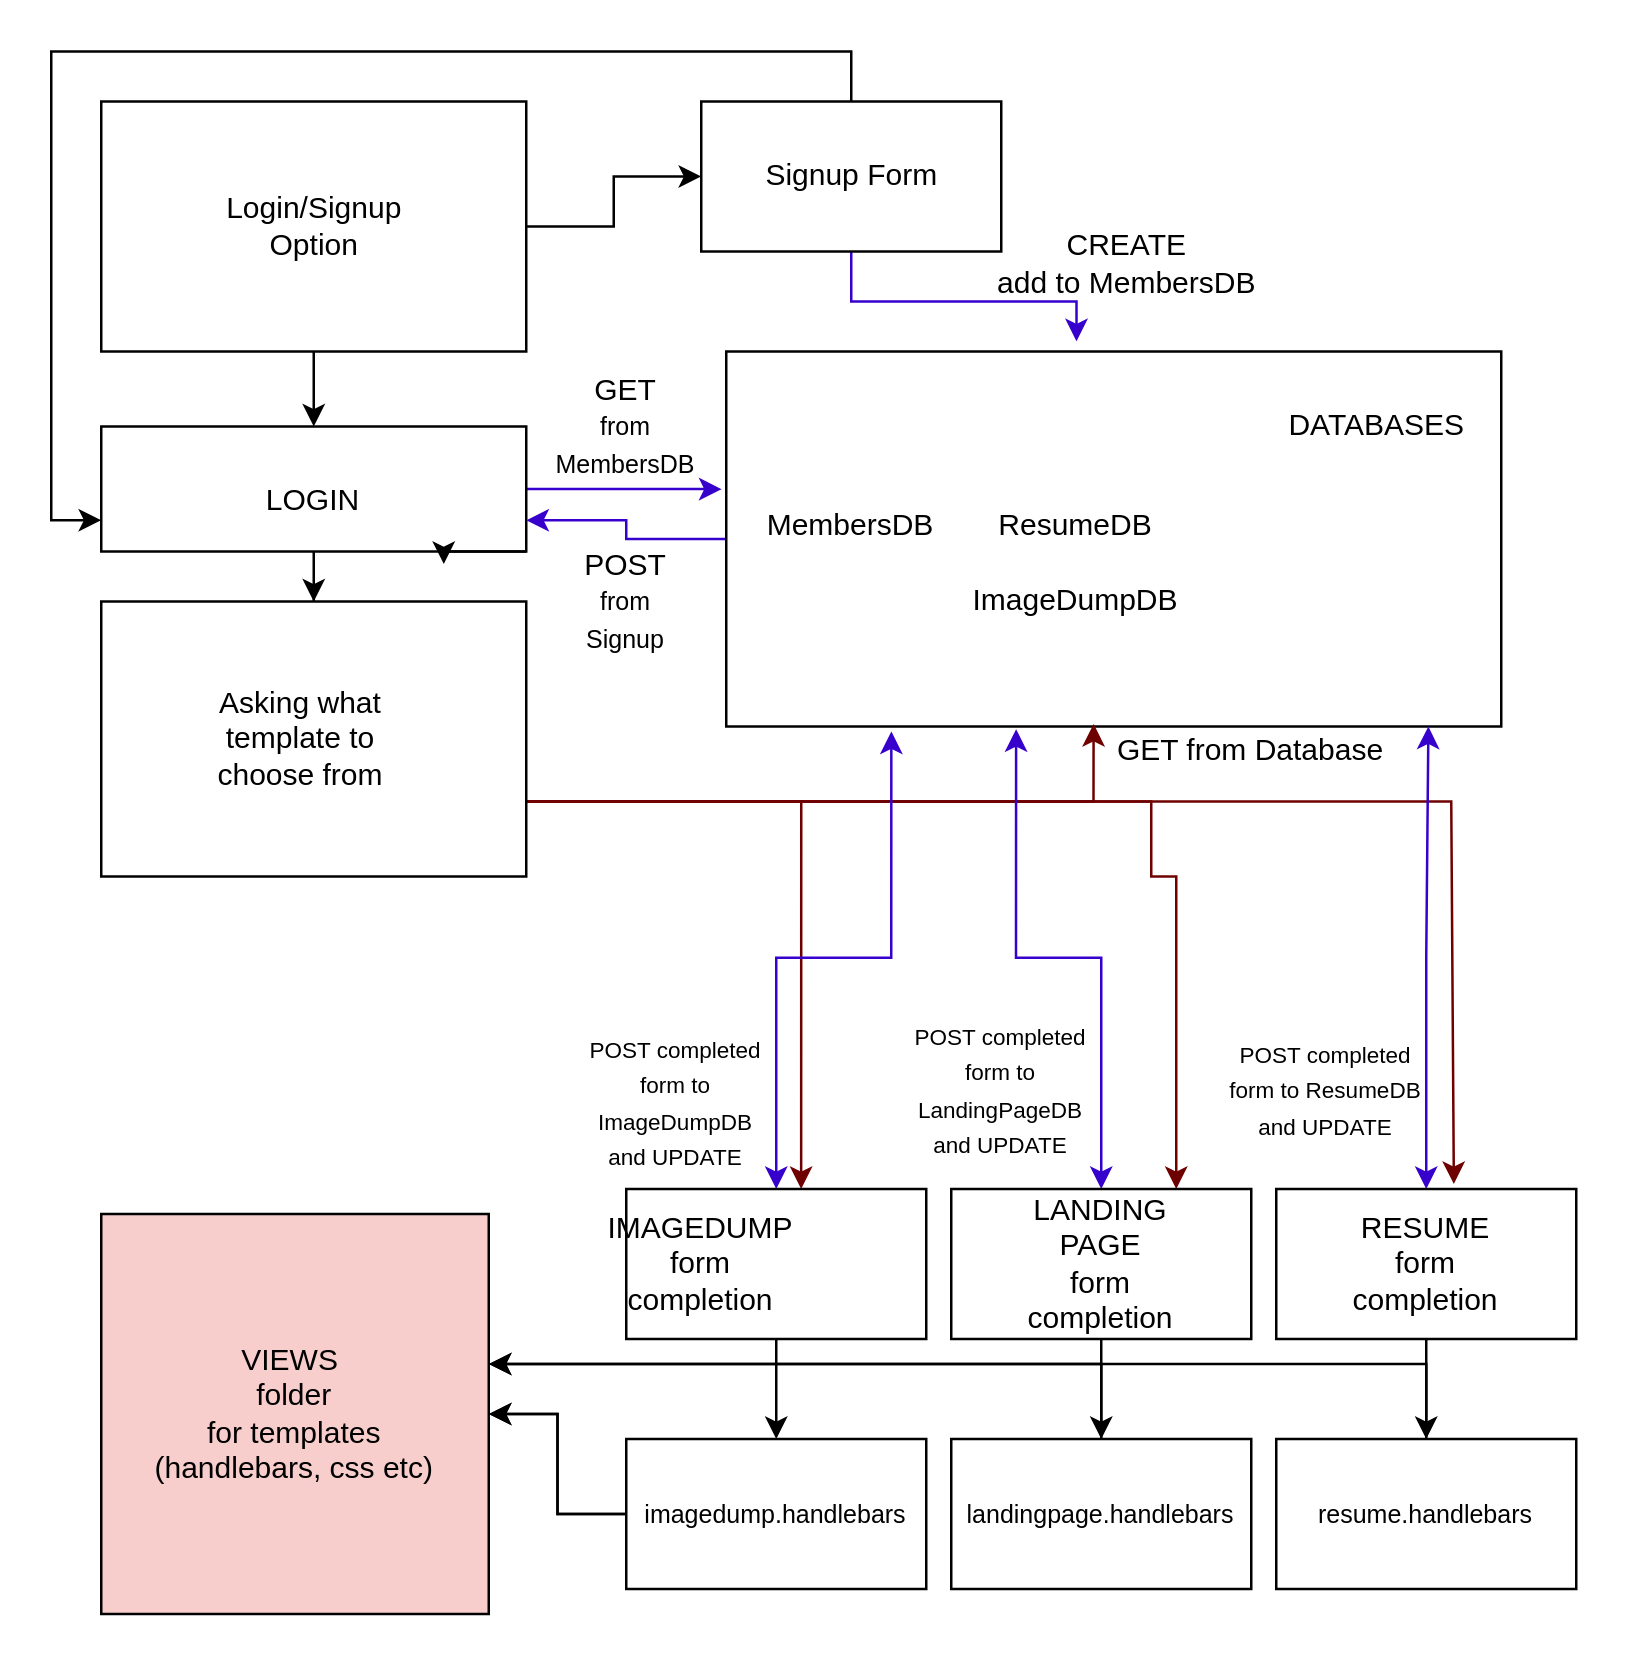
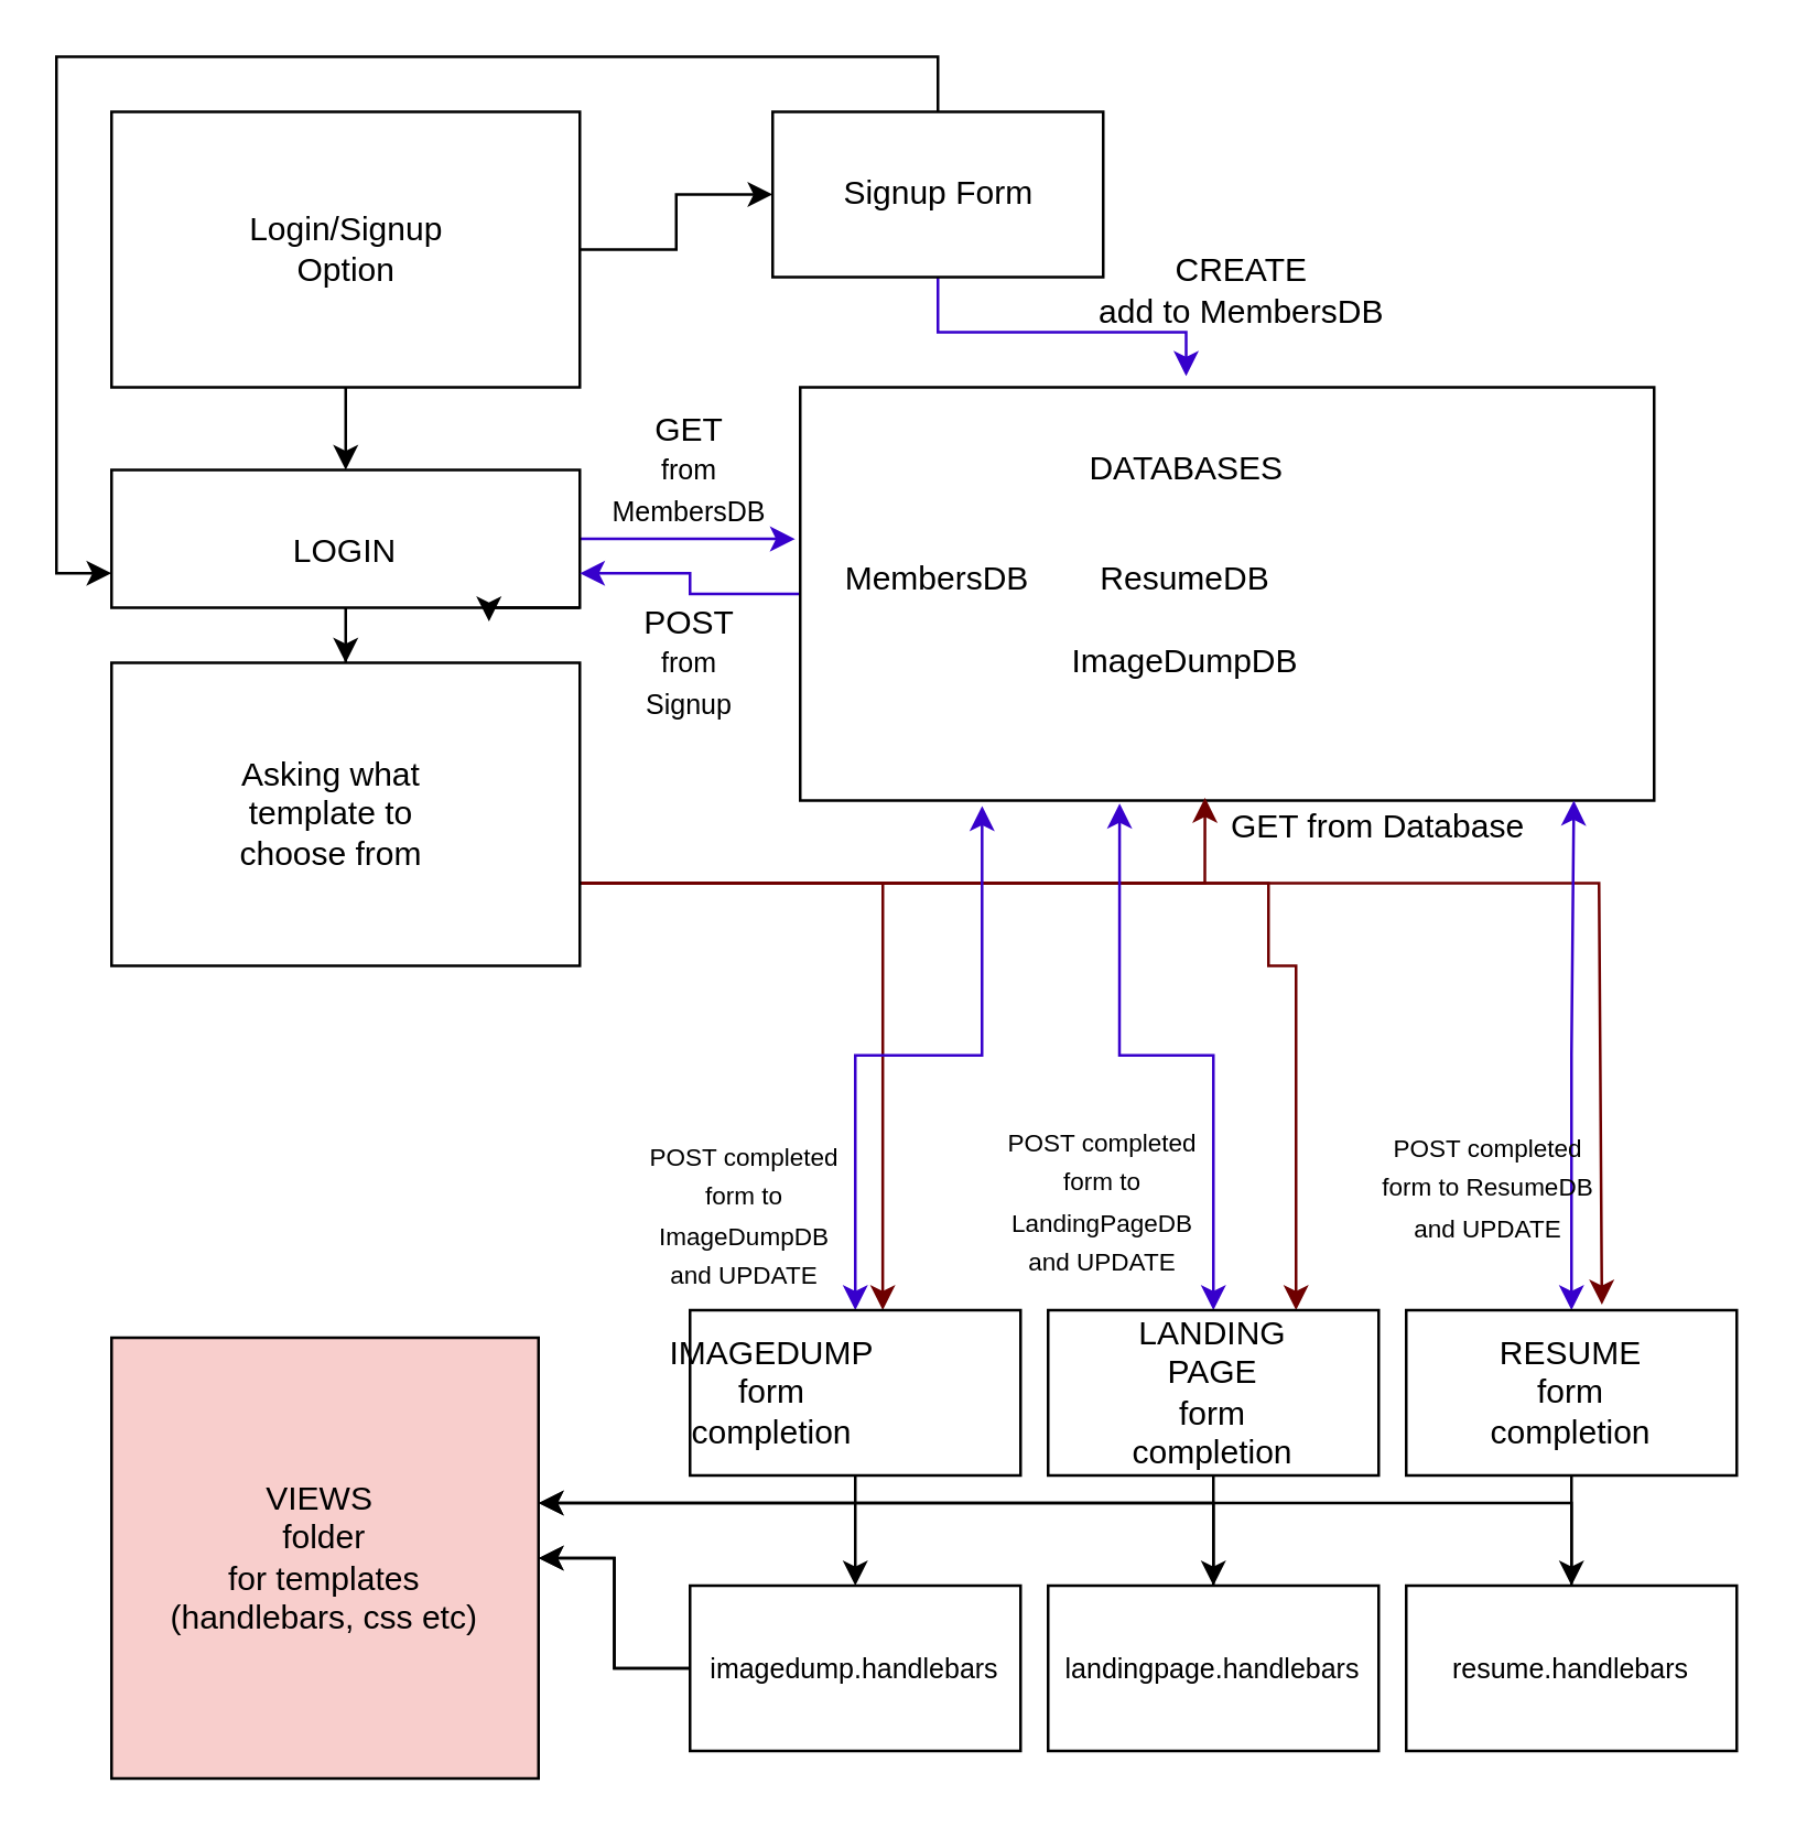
  <mxCell id="0" />
  <mxCell id="1" parent="0" />
  <mxCell id="2" style="edgeStyle=orthogonalEdgeStyle;rounded=0;orthogonalLoop=1;jettySize=auto;html=1;" parent="1" source="4" target="8" edge="1"><mxGeometry relative="1" as="geometry"><mxPoint x="280" y="50" as="targetPoint" /></mxGeometry></mxCell>
  <mxCell id="3" style="edgeStyle=orthogonalEdgeStyle;rounded=0;orthogonalLoop=1;jettySize=auto;html=1;" parent="1" source="4" target="12" edge="1"><mxGeometry relative="1" as="geometry"><mxPoint x="40" y="190" as="targetPoint" /></mxGeometry></mxCell>
  <mxCell id="4" value="" style="rounded=0;whiteSpace=wrap;html=1;" parent="1" vertex="1"><mxGeometry x="40" y="40" width="170" height="100" as="geometry" /></mxCell>
  <mxCell id="5" value="Login/Signup &lt;br&gt;Option" style="text;html=1;resizable=0;autosize=1;align=center;verticalAlign=middle;points=[];fillColor=none;strokeColor=none;rounded=0;" parent="1" vertex="1"><mxGeometry x="80" y="75" width="90" height="30" as="geometry" /></mxCell>
  <mxCell id="6" style="edgeStyle=orthogonalEdgeStyle;rounded=0;orthogonalLoop=1;jettySize=auto;html=1;entryX=0.452;entryY=-0.027;entryDx=0;entryDy=0;entryPerimeter=0;fillColor=#6a00ff;strokeColor=#3700CC;" parent="1" source="8" target="14" edge="1"><mxGeometry relative="1" as="geometry" /></mxCell>
  <mxCell id="7" style="edgeStyle=orthogonalEdgeStyle;rounded=0;orthogonalLoop=1;jettySize=auto;html=1;entryX=0;entryY=0.75;entryDx=0;entryDy=0;" parent="1" source="8" target="12" edge="1"><mxGeometry relative="1" as="geometry"><Array as="points"><mxPoint x="340" y="20" /><mxPoint x="20" y="20" /><mxPoint x="20" y="208" /></Array></mxGeometry></mxCell>
  <mxCell id="8" value="" style="rounded=0;whiteSpace=wrap;html=1;" parent="1" vertex="1"><mxGeometry x="280" y="40" width="120" height="60" as="geometry" /></mxCell>
  <mxCell id="9" value="Signup Form" style="text;html=1;resizable=0;autosize=1;align=center;verticalAlign=middle;points=[];fillColor=none;strokeColor=none;rounded=0;" parent="1" vertex="1"><mxGeometry x="300" y="60" width="80" height="20" as="geometry" /></mxCell>
  <mxCell id="10" style="edgeStyle=orthogonalEdgeStyle;rounded=0;orthogonalLoop=1;jettySize=auto;html=1;entryX=-0.006;entryY=0.367;entryDx=0;entryDy=0;entryPerimeter=0;fillColor=#6a00ff;strokeColor=#3700CC;" parent="1" source="12" target="14" edge="1"><mxGeometry relative="1" as="geometry" /></mxCell>
  <mxCell id="11" style="edgeStyle=orthogonalEdgeStyle;rounded=0;orthogonalLoop=1;jettySize=auto;html=1;entryX=0.5;entryY=0;entryDx=0;entryDy=0;" parent="1" source="12" target="24" edge="1"><mxGeometry relative="1" as="geometry" /></mxCell>
  <mxCell id="12" value="" style="rounded=0;whiteSpace=wrap;html=1;" parent="1" vertex="1"><mxGeometry x="40" y="170" width="170" height="50" as="geometry" /></mxCell>
  <mxCell id="13" style="edgeStyle=orthogonalEdgeStyle;rounded=0;orthogonalLoop=1;jettySize=auto;html=1;exitX=0;exitY=0.5;exitDx=0;exitDy=0;entryX=1;entryY=0.75;entryDx=0;entryDy=0;fillColor=#6a00ff;strokeColor=#3700CC;" parent="1" source="14" target="12" edge="1"><mxGeometry relative="1" as="geometry" /></mxCell>
  <mxCell id="14" value="" style="rounded=0;whiteSpace=wrap;html=1;" parent="1" vertex="1"><mxGeometry x="290" y="140" width="310" height="150" as="geometry" /></mxCell>
- <mxCell id="15" value="DATABASES" style="text;html=1;resizable=0;autosize=1;align=center;verticalAlign=middle;points=[];fillColor=none;strokeColor=none;rounded=0;" parent="1" vertex="1"><mxGeometry x="505" y="160" width="90" height="20" as="geometry" /></mxCell>
+ <mxCell id="15" value="DATABASES" style="text;html=1;resizable=0;autosize=1;align=center;verticalAlign=middle;points=[];fillColor=none;strokeColor=none;rounded=0;" parent="1" vertex="1"><mxGeometry x="385" y="160" width="90" height="20" as="geometry" /></mxCell>
  <mxCell id="16" value="CREATE&lt;br&gt;add to MembersDB" style="text;html=1;resizable=0;autosize=1;align=center;verticalAlign=middle;points=[];fillColor=none;strokeColor=none;rounded=0;" parent="1" vertex="1"><mxGeometry x="390" y="90" width="120" height="30" as="geometry" /></mxCell>
  <mxCell id="17" value="GET&lt;br&gt;&lt;font style=&quot;font-size: 10px&quot;&gt;from MembersDB&lt;/font&gt;" style="text;html=1;strokeColor=none;fillColor=none;align=center;verticalAlign=middle;whiteSpace=wrap;rounded=0;" parent="1" vertex="1"><mxGeometry x="230" y="160" width="40" height="20" as="geometry" /></mxCell>
  <mxCell id="18" value="POST&lt;br&gt;&lt;font style=&quot;font-size: 10px&quot;&gt;from&lt;br&gt;Signup&lt;/font&gt;" style="text;html=1;strokeColor=none;fillColor=none;align=center;verticalAlign=middle;whiteSpace=wrap;rounded=0;" parent="1" vertex="1"><mxGeometry x="230" y="230" width="40" height="20" as="geometry" /></mxCell>
  <mxCell id="19" value="LOGIN" style="text;html=1;strokeColor=none;fillColor=none;align=center;verticalAlign=middle;whiteSpace=wrap;rounded=0;" parent="1" vertex="1"><mxGeometry x="105" y="190" width="40" height="20" as="geometry" /></mxCell>
  <mxCell id="20" style="edgeStyle=orthogonalEdgeStyle;rounded=0;orthogonalLoop=1;jettySize=auto;html=1;entryX=0.592;entryY=-0.033;entryDx=0;entryDy=0;entryPerimeter=0;fillColor=#a20025;strokeColor=#6F0000;" parent="1" source="24" target="37" edge="1"><mxGeometry relative="1" as="geometry"><mxPoint x="580" y="350" as="targetPoint" /><Array as="points"><mxPoint x="580" y="320" /></Array></mxGeometry></mxCell>
  <mxCell id="21" style="edgeStyle=orthogonalEdgeStyle;rounded=0;orthogonalLoop=1;jettySize=auto;html=1;entryX=0.75;entryY=0;entryDx=0;entryDy=0;fillColor=#a20025;strokeColor=#6F0000;" parent="1" source="24" target="34" edge="1"><mxGeometry relative="1" as="geometry"><mxPoint x="440" y="350" as="targetPoint" /><Array as="points"><mxPoint x="460" y="320" /><mxPoint x="460" y="350" /><mxPoint x="470" y="350" /></Array></mxGeometry></mxCell>
  <mxCell id="22" style="edgeStyle=orthogonalEdgeStyle;rounded=0;orthogonalLoop=1;jettySize=auto;html=1;entryX=0.583;entryY=0;entryDx=0;entryDy=0;entryPerimeter=0;fillColor=#a20025;strokeColor=#6F0000;" parent="1" source="24" target="31" edge="1"><mxGeometry relative="1" as="geometry"><mxPoint x="320" y="350" as="targetPoint" /><Array as="points"><mxPoint x="320" y="320" /></Array></mxGeometry></mxCell>
  <mxCell id="23" style="edgeStyle=orthogonalEdgeStyle;rounded=0;orthogonalLoop=1;jettySize=auto;html=1;entryX=0.474;entryY=0.993;entryDx=0;entryDy=0;entryPerimeter=0;fillColor=#a20025;strokeColor=#6F0000;" parent="1" source="24" target="14" edge="1"><mxGeometry relative="1" as="geometry"><mxPoint x="450" y="320" as="targetPoint" /><Array as="points"><mxPoint x="437" y="320" /></Array></mxGeometry></mxCell>
  <mxCell id="24" value="" style="rounded=0;whiteSpace=wrap;html=1;" parent="1" vertex="1"><mxGeometry x="40" y="240" width="170" height="110" as="geometry" /></mxCell>
  <mxCell id="25" value="Asking what template to choose from" style="text;html=1;strokeColor=none;fillColor=none;align=center;verticalAlign=middle;whiteSpace=wrap;rounded=0;" parent="1" vertex="1"><mxGeometry x="70" y="270" width="100" height="50" as="geometry" /></mxCell>
  <mxCell id="26" value="MembersDB" style="text;html=1;strokeColor=none;fillColor=none;align=center;verticalAlign=middle;whiteSpace=wrap;rounded=0;" parent="1" vertex="1"><mxGeometry x="320" y="200" width="40" height="20" as="geometry" /></mxCell>
  <mxCell id="27" value="ResumeDB" style="text;html=1;strokeColor=none;fillColor=none;align=center;verticalAlign=middle;whiteSpace=wrap;rounded=0;" parent="1" vertex="1"><mxGeometry x="410" y="200" width="40" height="20" as="geometry" /></mxCell>
  <mxCell id="28" value="ImageDumpDB" style="text;html=1;strokeColor=none;fillColor=none;align=center;verticalAlign=middle;whiteSpace=wrap;rounded=0;" parent="1" vertex="1"><mxGeometry x="410" y="230" width="40" height="20" as="geometry" /></mxCell>
  <mxCell id="29" style="edgeStyle=orthogonalEdgeStyle;rounded=0;orthogonalLoop=1;jettySize=auto;html=1;" parent="1" source="31" target="44" edge="1"><mxGeometry relative="1" as="geometry" /></mxCell>
  <mxCell id="30" style="edgeStyle=orthogonalEdgeStyle;rounded=0;orthogonalLoop=1;jettySize=auto;html=1;entryX=0.213;entryY=1.013;entryDx=0;entryDy=0;entryPerimeter=0;fillColor=#6a00ff;strokeColor=#3700CC;startArrow=classic;startFill=1;" parent="1" source="31" target="14" edge="1"><mxGeometry relative="1" as="geometry" /></mxCell>
  <mxCell id="31" value="" style="rounded=0;whiteSpace=wrap;html=1;" parent="1" vertex="1"><mxGeometry x="250" y="475" width="120" height="60" as="geometry" /></mxCell>
  <mxCell id="32" style="edgeStyle=orthogonalEdgeStyle;rounded=0;orthogonalLoop=1;jettySize=auto;html=1;" parent="1" source="34" target="46" edge="1"><mxGeometry relative="1" as="geometry" /></mxCell>
  <mxCell id="33" style="edgeStyle=orthogonalEdgeStyle;rounded=0;orthogonalLoop=1;jettySize=auto;html=1;entryX=0.374;entryY=1.007;entryDx=0;entryDy=0;entryPerimeter=0;fillColor=#6a00ff;strokeColor=#3700CC;startArrow=classic;startFill=1;" parent="1" source="34" target="14" edge="1"><mxGeometry relative="1" as="geometry" /></mxCell>
  <mxCell id="34" value="" style="rounded=0;whiteSpace=wrap;html=1;" parent="1" vertex="1"><mxGeometry x="380" y="475" width="120" height="60" as="geometry" /></mxCell>
  <mxCell id="35" style="edgeStyle=orthogonalEdgeStyle;rounded=0;orthogonalLoop=1;jettySize=auto;html=1;" parent="1" source="37" target="48" edge="1"><mxGeometry relative="1" as="geometry" /></mxCell>
  <mxCell id="36" style="edgeStyle=orthogonalEdgeStyle;rounded=0;orthogonalLoop=1;jettySize=auto;html=1;entryX=0.906;entryY=1;entryDx=0;entryDy=0;entryPerimeter=0;fillColor=#6a00ff;strokeColor=#3700CC;startArrow=classic;startFill=1;" parent="1" source="37" target="14" edge="1"><mxGeometry relative="1" as="geometry" /></mxCell>
  <mxCell id="37" value="" style="rounded=0;whiteSpace=wrap;html=1;" parent="1" vertex="1"><mxGeometry x="510" y="475" width="120" height="60" as="geometry" /></mxCell>
  <mxCell id="38" value="GET from Database" style="text;html=1;strokeColor=none;fillColor=none;align=center;verticalAlign=middle;whiteSpace=wrap;rounded=0;" parent="1" vertex="1"><mxGeometry x="440" y="290" width="120" height="20" as="geometry" /></mxCell>
  <mxCell id="39" value="IMAGEDUMP&lt;br&gt;form completion" style="text;html=1;strokeColor=none;fillColor=none;align=center;verticalAlign=middle;whiteSpace=wrap;rounded=0;" parent="1" vertex="1"><mxGeometry x="260" y="495" width="40" height="20" as="geometry" /></mxCell>
  <mxCell id="40" value="LANDING PAGE form completion" style="text;html=1;strokeColor=none;fillColor=none;align=center;verticalAlign=middle;whiteSpace=wrap;rounded=0;" parent="1" vertex="1"><mxGeometry x="420" y="495" width="40" height="20" as="geometry" /></mxCell>
  <mxCell id="41" value="RESUME form completion" style="text;html=1;strokeColor=none;fillColor=none;align=center;verticalAlign=middle;whiteSpace=wrap;rounded=0;" parent="1" vertex="1"><mxGeometry x="550" y="495" width="40" height="20" as="geometry" /></mxCell>
  <mxCell id="42" style="edgeStyle=orthogonalEdgeStyle;rounded=0;orthogonalLoop=1;jettySize=auto;html=1;" parent="1" source="44" target="49" edge="1"><mxGeometry relative="1" as="geometry"><mxPoint x="200" y="545" as="targetPoint" /></mxGeometry></mxCell>
  <mxCell id="43" value="" style="edgeStyle=orthogonalEdgeStyle;rounded=0;orthogonalLoop=1;jettySize=auto;html=1;" parent="1" source="44" target="49" edge="1"><mxGeometry relative="1" as="geometry" /></mxCell>
  <mxCell id="44" value="&lt;font style=&quot;font-size: 10px&quot;&gt;imagedump.handlebars&lt;/font&gt;" style="rounded=0;whiteSpace=wrap;html=1;" parent="1" vertex="1"><mxGeometry x="250" y="575" width="120" height="60" as="geometry" /></mxCell>
  <mxCell id="45" style="edgeStyle=orthogonalEdgeStyle;rounded=0;orthogonalLoop=1;jettySize=auto;html=1;exitX=0.5;exitY=0;exitDx=0;exitDy=0;" parent="1" source="46" target="49" edge="1"><mxGeometry relative="1" as="geometry"><Array as="points"><mxPoint x="440" y="545" /></Array></mxGeometry></mxCell>
  <mxCell id="46" value="&lt;font style=&quot;font-size: 10px&quot;&gt;landingpage.handlebars&lt;/font&gt;" style="rounded=0;whiteSpace=wrap;html=1;" parent="1" vertex="1"><mxGeometry x="380" y="575" width="120" height="60" as="geometry" /></mxCell>
  <mxCell id="47" style="edgeStyle=orthogonalEdgeStyle;rounded=0;orthogonalLoop=1;jettySize=auto;html=1;" parent="1" source="48" target="49" edge="1"><mxGeometry relative="1" as="geometry"><Array as="points"><mxPoint x="570" y="545" /></Array></mxGeometry></mxCell>
  <mxCell id="48" value="&lt;font style=&quot;font-size: 10px&quot;&gt;resume.handlebars&lt;/font&gt;" style="rounded=0;whiteSpace=wrap;html=1;" parent="1" vertex="1"><mxGeometry x="510" y="575" width="120" height="60" as="geometry" /></mxCell>
  <mxCell id="49" value="VIEWS&amp;nbsp;&lt;br&gt;folder&lt;br&gt;for templates&lt;br&gt;(handlebars, css etc)" style="rounded=0;whiteSpace=wrap;html=1;fillColor=#f8cecc;" parent="1" vertex="1"><mxGeometry x="40" y="485" width="155" height="160" as="geometry" /></mxCell>
  <mxCell id="50" style="edgeStyle=orthogonalEdgeStyle;rounded=0;orthogonalLoop=1;jettySize=auto;html=1;exitX=1;exitY=1;exitDx=0;exitDy=0;entryX=0.806;entryY=1.1;entryDx=0;entryDy=0;entryPerimeter=0;" parent="1" source="12" target="12" edge="1"><mxGeometry relative="1" as="geometry" /></mxCell>
- <mxCell id="51" value="&lt;font style=&quot;font-size: 9px&quot;&gt;POST completed form to ResumeDB and UPDATE&lt;/font&gt;" style="text;html=1;strokeColor=none;fillColor=none;align=center;verticalAlign=middle;whiteSpace=wrap;rounded=0;" parent="1" vertex="1"><mxGeometry x="490" y="410" width="80" height="50" as="geometry" /></mxCell>
+ <mxCell id="51" value="&lt;font style=&quot;font-size: 9px&quot;&gt;POST completed form to ResumeDB and UPDATE&lt;/font&gt;" style="text;html=1;strokeColor=none;fillColor=none;align=center;verticalAlign=middle;whiteSpace=wrap;rounded=0;" parent="1" vertex="1"><mxGeometry x="500" y="405" width="80" height="50" as="geometry" /></mxCell>
  <mxCell id="52" value="&lt;font style=&quot;font-size: 9px&quot;&gt;POST completed form to LandingPageDB and UPDATE&lt;/font&gt;" style="text;html=1;strokeColor=none;fillColor=none;align=center;verticalAlign=middle;whiteSpace=wrap;rounded=0;" parent="1" vertex="1"><mxGeometry x="360" y="425" width="80" height="20" as="geometry" /></mxCell>
  <mxCell id="53" value="&lt;font style=&quot;font-size: 9px&quot;&gt;POST completed form to ImageDumpDB and UPDATE&lt;/font&gt;" style="text;html=1;strokeColor=none;fillColor=none;align=center;verticalAlign=middle;whiteSpace=wrap;rounded=0;" parent="1" vertex="1"><mxGeometry x="230" y="430" width="80" height="20" as="geometry" /></mxCell>
